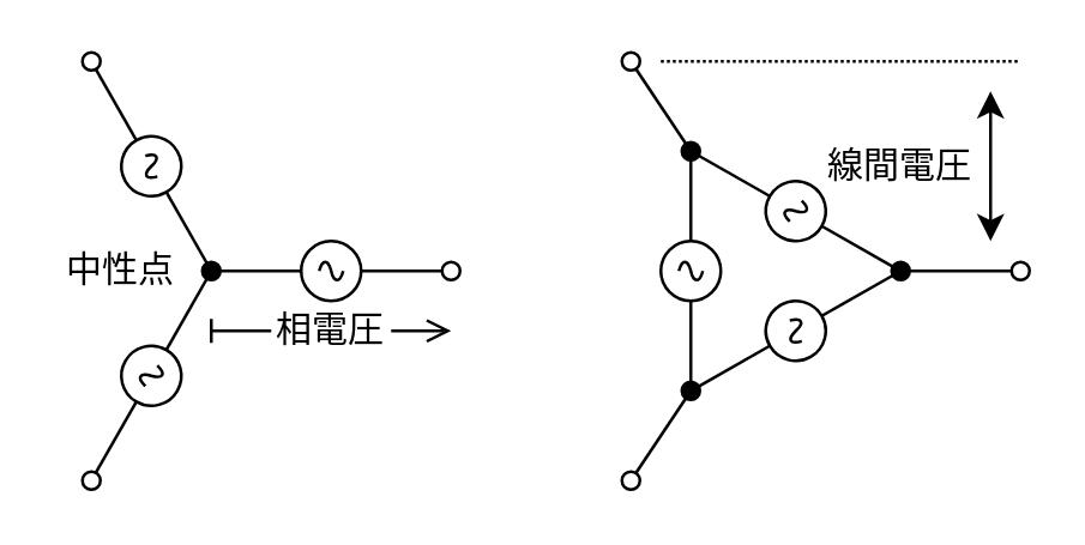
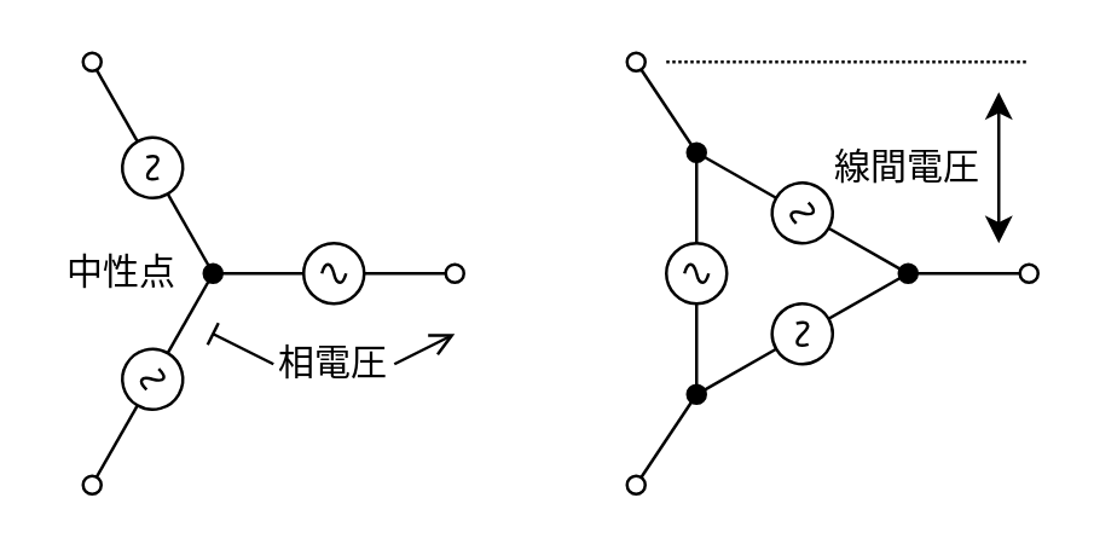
  <mxCell id="0" />
  <mxCell id="1" parent="0" />
  <mxCell id="2" value="" style="pointerEvents=1;verticalLabelPosition=bottom;shadow=0;dashed=0;align=center;html=1;verticalAlign=top;shape=mxgraph.electrical.signal_sources.source;aspect=fixed;points=[[0.5,0,0],[1,0.5,0],[0.5,1,0],[0,0.5,0]];elSignalType=ac;fillColor=none;rotation=-120;" parent="1" vertex="1"><mxGeometry x="40" y="45" width="20" height="20" as="geometry" /></mxCell>
  <mxCell id="3" value="" style="endArrow=none;html=1;entryX=0;entryY=0.5;entryDx=0;entryDy=0;entryPerimeter=0;" parent="1" target="2" edge="1"><mxGeometry width="50" height="50" relative="1" as="geometry"><mxPoint x="70" y="90" as="sourcePoint" /><mxPoint x="55" y="64" as="targetPoint" /></mxGeometry></mxCell>
  <mxCell id="4" value="" style="endArrow=oval;html=1;exitX=1;exitY=0.5;exitDx=0;exitDy=0;exitPerimeter=0;endFill=0;" parent="1" source="2" edge="1"><mxGeometry width="50" height="50" relative="1" as="geometry"><mxPoint x="73" y="-5" as="sourcePoint" /><mxPoint x="30" y="20" as="targetPoint" /></mxGeometry></mxCell>
  <mxCell id="5" value="" style="pointerEvents=1;verticalLabelPosition=bottom;shadow=0;dashed=0;align=center;html=1;verticalAlign=top;shape=mxgraph.electrical.signal_sources.source;aspect=fixed;points=[[0.5,0,0],[1,0.5,0],[0.5,1,0],[0,0.5,0]];elSignalType=ac;fillColor=none;rotation=-240;" parent="1" vertex="1"><mxGeometry x="40" y="115" width="20" height="20" as="geometry" /></mxCell>
  <mxCell id="6" value="" style="endArrow=none;html=1;entryX=0;entryY=0.5;entryDx=0;entryDy=0;entryPerimeter=0;" parent="1" target="5" edge="1"><mxGeometry width="50" height="50" relative="1" as="geometry"><mxPoint x="70" y="90" as="sourcePoint" /><mxPoint x="88" y="159" as="targetPoint" /></mxGeometry></mxCell>
  <mxCell id="7" value="" style="endArrow=oval;html=1;exitX=1;exitY=0.5;exitDx=0;exitDy=0;exitPerimeter=0;endFill=0;" parent="1" source="5" edge="1"><mxGeometry width="50" height="50" relative="1" as="geometry"><mxPoint x="-13" y="135" as="sourcePoint" /><mxPoint x="30" y="160" as="targetPoint" /></mxGeometry></mxCell>
  <mxCell id="8" value="中性点" style="text;html=1;align=center;verticalAlign=middle;whiteSpace=wrap;rounded=0;" parent="1" vertex="1"><mxGeometry x="20" y="80" width="40" height="20" as="geometry" /></mxCell>
- <mxCell id="9" value="相電圧" style="text;html=1;align=center;verticalAlign=middle;whiteSpace=wrap;rounded=0;" parent="1" vertex="1"><mxGeometry x="90" y="100" width="40" height="20" as="geometry" /></mxCell>
+ <mxCell id="9" value="相電圧" style="text;html=1;align=center;verticalAlign=middle;whiteSpace=wrap;rounded=0;" parent="1" vertex="1"><mxGeometry x="90" y="110" width="40" height="20" as="geometry" /></mxCell>
  <mxCell id="10" value="" style="endArrow=none;html=1;entryX=0;entryY=0.5;entryDx=0;entryDy=0;startArrow=baseDash;startFill=0;" parent="1" target="9" edge="1"><mxGeometry width="50" height="50" relative="1" as="geometry"><mxPoint x="70" y="110" as="sourcePoint" /><mxPoint x="100" y="70" as="targetPoint" /></mxGeometry></mxCell>
  <mxCell id="11" value="" style="endArrow=open;html=1;exitX=1;exitY=0.5;exitDx=0;exitDy=0;endFill=0;" parent="1" source="9" edge="1"><mxGeometry width="50" height="50" relative="1" as="geometry"><mxPoint x="160" y="100" as="sourcePoint" /><mxPoint x="150" y="110" as="targetPoint" /></mxGeometry></mxCell>
  <mxCell id="12" value="" style="endArrow=none;html=1;dashed=1;dashPattern=1 1;" parent="1" edge="1"><mxGeometry width="50" height="50" relative="1" as="geometry"><mxPoint x="220" y="20" as="sourcePoint" /><mxPoint x="340" y="20" as="targetPoint" /></mxGeometry></mxCell>
  <mxCell id="13" value="" style="endArrow=classic;startArrow=classic;html=1;" parent="1" edge="1"><mxGeometry width="50" height="50" relative="1" as="geometry"><mxPoint x="330" y="80" as="sourcePoint" /><mxPoint x="330" y="30" as="targetPoint" /></mxGeometry></mxCell>
  <mxCell id="14" value="線間電圧" style="text;html=1;align=center;verticalAlign=middle;whiteSpace=wrap;rounded=0;" parent="1" vertex="1"><mxGeometry x="270" y="45" width="60" height="20" as="geometry" /></mxCell>
  <mxCell id="15" value="" style="pointerEvents=1;verticalLabelPosition=bottom;shadow=0;dashed=0;align=center;html=1;verticalAlign=top;shape=mxgraph.electrical.signal_sources.source;aspect=fixed;points=[[0.5,0,0],[1,0.5,0],[0.5,1,0],[0,0.5,0]];elSignalType=ac;fillColor=none;" parent="1" vertex="1"><mxGeometry x="100" y="80" width="20" height="20" as="geometry" /></mxCell>
  <mxCell id="16" value="" style="endArrow=none;html=1;entryX=0;entryY=0.5;entryDx=0;entryDy=0;entryPerimeter=0;startArrow=oval;startFill=1;" parent="1" target="15" edge="1"><mxGeometry width="50" height="50" relative="1" as="geometry"><mxPoint x="70" y="90" as="sourcePoint" /><mxPoint x="120" y="40" as="targetPoint" /></mxGeometry></mxCell>
  <mxCell id="17" value="" style="endArrow=oval;html=1;exitX=1;exitY=0.5;exitDx=0;exitDy=0;exitPerimeter=0;endFill=0;" parent="1" source="15" edge="1"><mxGeometry width="50" height="50" relative="1" as="geometry"><mxPoint x="150" y="140" as="sourcePoint" /><mxPoint x="150" y="90" as="targetPoint" /></mxGeometry></mxCell>
  <mxCell id="18" value="" style="endArrow=none;html=1;startArrow=oval;startFill=0;" edge="1" parent="1"><mxGeometry width="50" height="50" relative="1" as="geometry"><mxPoint x="210" y="20" as="sourcePoint" /><mxPoint x="230" y="50" as="targetPoint" /></mxGeometry></mxCell>
  <mxCell id="19" value="" style="group;rotation=-120;" vertex="1" connectable="0" parent="1"><mxGeometry x="255" y="70" width="20" height="80" as="geometry" /></mxCell>
  <mxCell id="20" value="" style="pointerEvents=1;verticalLabelPosition=bottom;shadow=0;dashed=0;align=center;html=1;verticalAlign=top;shape=mxgraph.electrical.signal_sources.source;aspect=fixed;points=[[0.5,0,0],[1,0.5,0],[0.5,1,0],[0,0.5,0]];elSignalType=ac;fillColor=none;rotation=-120;" vertex="1" parent="19"><mxGeometry y="30" width="20" height="20" as="geometry" /></mxCell>
  <mxCell id="21" value="" style="endArrow=none;html=1;entryX=0.5;entryY=0;entryDx=0;entryDy=0;entryPerimeter=0;startArrow=oval;startFill=1;" edge="1" parent="19" target="20"><mxGeometry width="50" height="50" relative="1" as="geometry"><mxPoint x="-25" y="60" as="sourcePoint" /><mxPoint x="-93" y="42" as="targetPoint" /></mxGeometry></mxCell>
  <mxCell id="22" value="" style="endArrow=none;html=1;exitX=0.5;exitY=1;exitDx=0;exitDy=0;exitPerimeter=0;" edge="1" parent="19" source="20"><mxGeometry width="50" height="50" relative="1" as="geometry"><mxPoint x="17" y="13" as="sourcePoint" /><mxPoint x="45" y="20" as="targetPoint" /></mxGeometry></mxCell>
  <mxCell id="23" value="" style="endArrow=oval;html=1;endFill=0;" edge="1" parent="19"><mxGeometry width="50" height="50" relative="1" as="geometry"><mxPoint x="-25" y="60" as="sourcePoint" /><mxPoint x="-45" y="90" as="targetPoint" /></mxGeometry></mxCell>
  <mxCell id="24" value="" style="group" vertex="1" connectable="0" parent="1"><mxGeometry x="220" y="50" width="20" height="80" as="geometry" /></mxCell>
  <mxCell id="25" value="" style="pointerEvents=1;verticalLabelPosition=bottom;shadow=0;dashed=0;align=center;html=1;verticalAlign=top;shape=mxgraph.electrical.signal_sources.source;aspect=fixed;points=[[0.5,0,0],[1,0.5,0],[0.5,1,0],[0,0.5,0]];elSignalType=ac;fillColor=none;" vertex="1" parent="24"><mxGeometry y="30" width="20" height="20" as="geometry" /></mxCell>
  <mxCell id="26" value="" style="endArrow=none;html=1;entryX=0.5;entryY=0;entryDx=0;entryDy=0;entryPerimeter=0;startArrow=oval;startFill=1;" edge="1" parent="24" target="25"><mxGeometry width="50" height="50" relative="1" as="geometry"><mxPoint x="10" as="sourcePoint" /><mxPoint x="60" y="-50" as="targetPoint" /></mxGeometry></mxCell>
  <mxCell id="27" value="" style="endArrow=none;html=1;exitX=0.5;exitY=1;exitDx=0;exitDy=0;exitPerimeter=0;" edge="1" parent="24" source="25"><mxGeometry width="50" height="50" relative="1" as="geometry"><mxPoint x="30" y="60" as="sourcePoint" /><mxPoint x="10" y="80" as="targetPoint" /></mxGeometry></mxCell>
  <mxCell id="28" value="" style="group;rotation=120;" vertex="1" connectable="0" parent="1"><mxGeometry x="255" y="30" width="20" height="80" as="geometry" /></mxCell>
  <mxCell id="29" value="" style="pointerEvents=1;verticalLabelPosition=bottom;shadow=0;dashed=0;align=center;html=1;verticalAlign=top;shape=mxgraph.electrical.signal_sources.source;aspect=fixed;points=[[0.5,0,0],[1,0.5,0],[0.5,1,0],[0,0.5,0]];elSignalType=ac;fillColor=none;rotation=120;" vertex="1" parent="28"><mxGeometry y="30" width="20" height="20" as="geometry" /></mxCell>
  <mxCell id="30" value="" style="endArrow=none;html=1;entryX=0.5;entryY=0;entryDx=0;entryDy=0;entryPerimeter=0;startArrow=oval;startFill=1;" edge="1" parent="28" target="29"><mxGeometry width="50" height="50" relative="1" as="geometry"><mxPoint x="45" y="60" as="sourcePoint" /><mxPoint x="63" y="128" as="targetPoint" /></mxGeometry></mxCell>
  <mxCell id="31" value="" style="endArrow=none;html=1;exitX=0.5;exitY=1;exitDx=0;exitDy=0;exitPerimeter=0;" edge="1" parent="28" source="29"><mxGeometry width="50" height="50" relative="1" as="geometry"><mxPoint x="-17" y="47" as="sourcePoint" /><mxPoint x="-25" y="20" as="targetPoint" /></mxGeometry></mxCell>
  <mxCell id="32" value="" style="endArrow=oval;html=1;endFill=0;" edge="1" parent="1"><mxGeometry width="50" height="50" relative="1" as="geometry"><mxPoint x="300" y="90" as="sourcePoint" /><mxPoint x="340" y="90" as="targetPoint" /></mxGeometry></mxCell>
